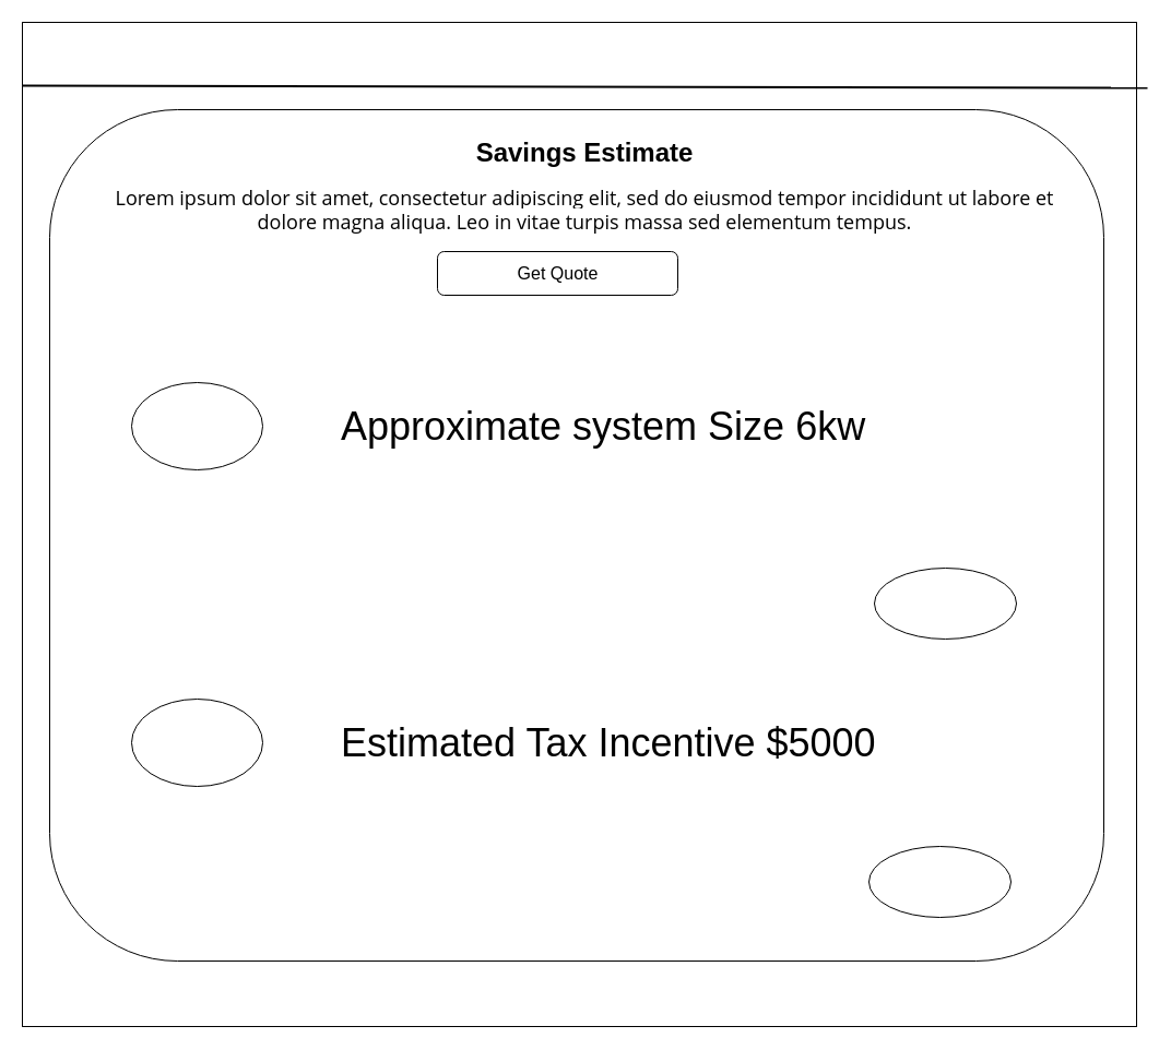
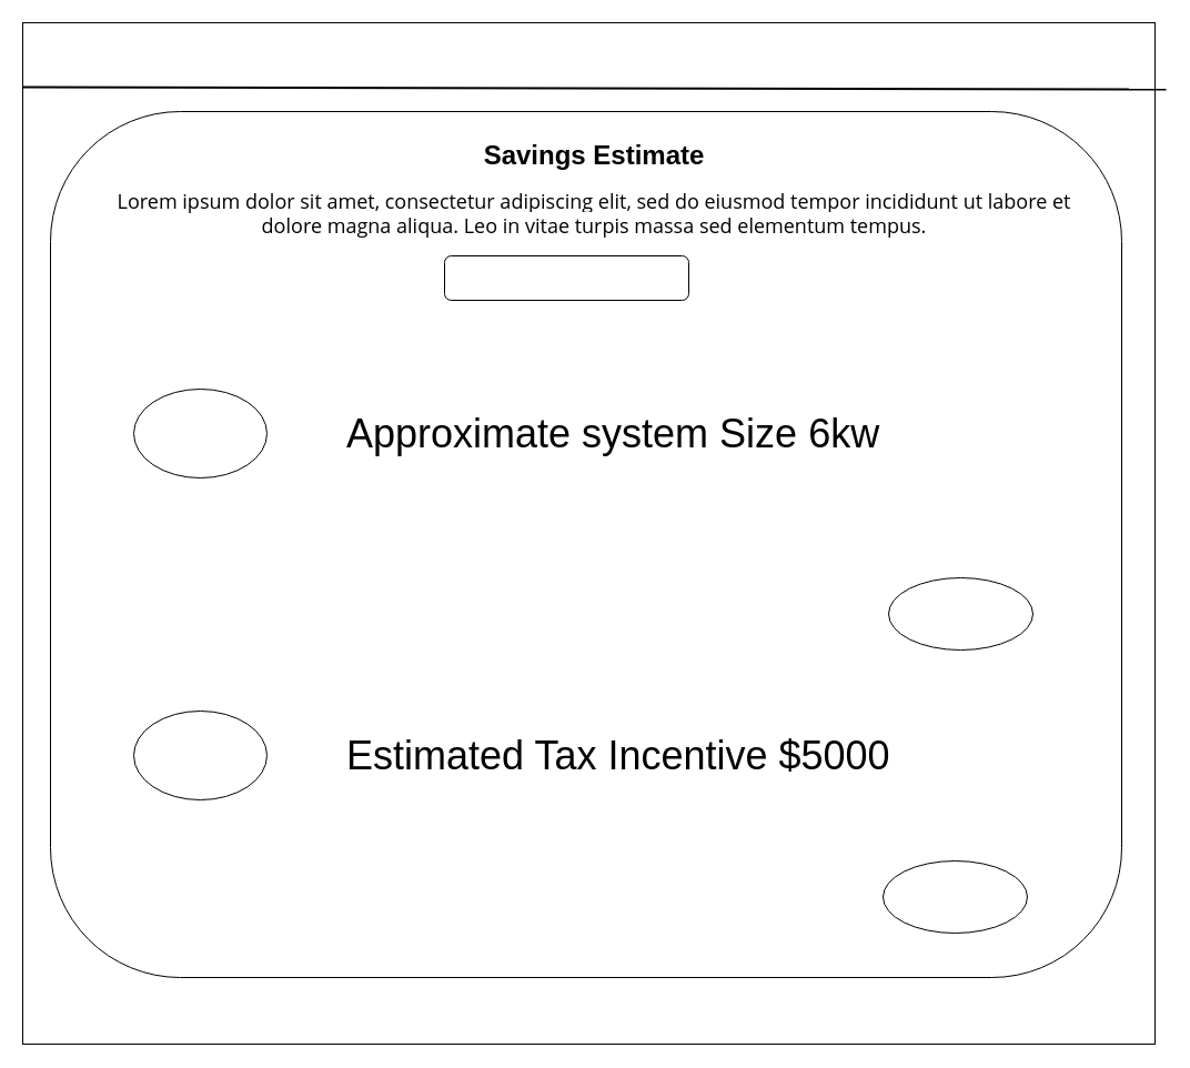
  <mxCell id="0" />
  <mxCell id="1" parent="0" />
  <mxCell id="2" value="" style="rounded=0;whiteSpace=wrap;html=1;" vertex="1" parent="1"><mxGeometry x="20" y="20" width="1020" height="920" as="geometry" /></mxCell>
  <mxCell id="3" value="" style="endArrow=none;html=1;strokeWidth=2;exitX=0;exitY=0.063;exitDx=0;exitDy=0;exitPerimeter=0;" edge="1" parent="1" source="2"><mxGeometry width="50" height="50" relative="1" as="geometry"><mxPoint x="-112" y="90" as="sourcePoint" /><mxPoint x="1050" y="80" as="targetPoint" /></mxGeometry></mxCell>
  <mxCell id="4" value="" style="rounded=1;whiteSpace=wrap;html=1;" vertex="1" parent="1"><mxGeometry x="45" y="100" width="965" height="780" as="geometry" /></mxCell>
  <mxCell id="5" value="&lt;h1&gt;Savings Estimate&lt;/h1&gt;&lt;p style=&quot;box-sizing: inherit ; border: 0px ; font-family: &amp;#34;open sans&amp;#34; , &amp;#34;arial&amp;#34; , sans-serif ; font-size: 14px ; margin: 0px 0px 1.6rem ; outline: 0px ; padding: 0px ; vertical-align: baseline&quot;&gt;&lt;span style=&quot;font-size: 18px ; background-color: rgb(255 , 255 , 255)&quot;&gt;Lorem ipsum dolor sit amet, consectetur adipiscing elit, sed do eiusmod tempor incididunt ut labore et dolore magna aliqua. Leo in vitae turpis massa sed elementum tempus.&lt;/span&gt;&lt;br&gt;&lt;/p&gt;" style="text;html=1;strokeColor=none;fillColor=none;spacing=5;spacingTop=-20;whiteSpace=wrap;overflow=hidden;rounded=0;align=center;" vertex="1" parent="1"><mxGeometry x="100" y="120" width="870" height="190" as="geometry" /></mxCell>
  <mxCell id="6" value="" style="rounded=1;whiteSpace=wrap;html=1;" vertex="1" parent="1"><mxGeometry x="400" y="230" width="220" height="40" as="geometry" /></mxCell>
- <mxCell id="7" value="&lt;font style=&quot;font-size: 16px&quot;&gt;Get Quote&lt;/font&gt;" style="text;html=1;strokeColor=none;fillColor=none;align=center;verticalAlign=middle;whiteSpace=wrap;rounded=0;" vertex="1" parent="1"><mxGeometry x="467.5" y="235" width="85" height="30" as="geometry" /></mxCell>
  <mxCell id="8" value="" style="ellipse;whiteSpace=wrap;html=1;" vertex="1" parent="1"><mxGeometry x="120" y="350" width="120" height="80" as="geometry" /></mxCell>
  <mxCell id="9" value="&lt;span style=&quot;font-size: 36px&quot;&gt;Approximate system Size 6kw&amp;nbsp;&lt;/span&gt;" style="text;html=1;strokeColor=none;fillColor=none;align=left;verticalAlign=middle;whiteSpace=wrap;rounded=0;" vertex="1" parent="1"><mxGeometry x="310" y="355" width="670" height="70" as="geometry" /></mxCell>
  <mxCell id="10" value="" style="ellipse;whiteSpace=wrap;html=1;" vertex="1" parent="1"><mxGeometry x="800" y="520" width="130" height="65" as="geometry" /></mxCell>
  <mxCell id="11" value="" style="ellipse;whiteSpace=wrap;html=1;" vertex="1" parent="1"><mxGeometry x="120" y="640" width="120" height="80" as="geometry" /></mxCell>
  <mxCell id="12" value="&lt;span style=&quot;font-size: 36px ; text-align: right&quot;&gt;Estimated Tax Incentive $5000&lt;/span&gt;" style="text;html=1;strokeColor=none;fillColor=none;align=left;verticalAlign=middle;whiteSpace=wrap;rounded=0;" vertex="1" parent="1"><mxGeometry x="310" y="645" width="670" height="70" as="geometry" /></mxCell>
  <mxCell id="13" value="" style="ellipse;whiteSpace=wrap;html=1;" vertex="1" parent="1"><mxGeometry x="795" y="775" width="130" height="65" as="geometry" /></mxCell>
